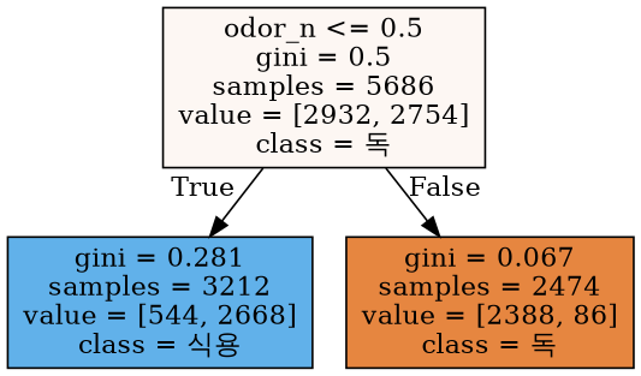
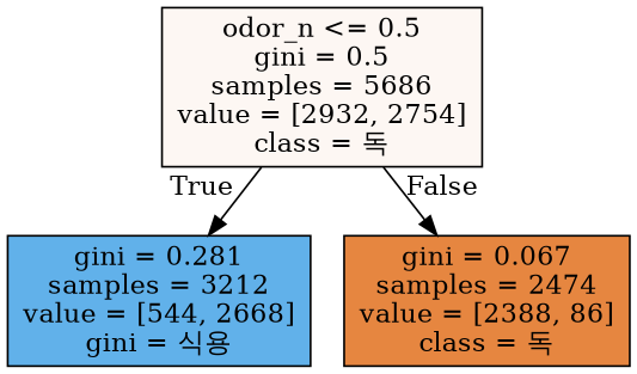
  digraph {
    node [color=black shape=box style=filled]
    edge [labeldistance=2.5]
    n1 [fillcolor="#fdf7f3" label="odor_n <= 0.5\ngini = 0.5\nsamples = 5686\nvalue = [2932, 2754]\nclass = 독"]
-   n2 [fillcolor="#61b1ea" label="gini = 0.281\nsamples = 3212\nvalue = [544, 2668]\nclass = 식용"]
+   n2 [fillcolor="#61b1ea" label="gini = 0.281\nsamples = 3212\nvalue = [544, 2668]\ngini = 식용"]
    n3 [fillcolor="#e68640" label="gini = 0.067\nsamples = 2474\nvalue = [2388, 86]\nclass = 독"]
    n1 -> n2 [headlabel=True labelangle=45]
    n1 -> n3 [headlabel=False labelangle=-45]
  }
